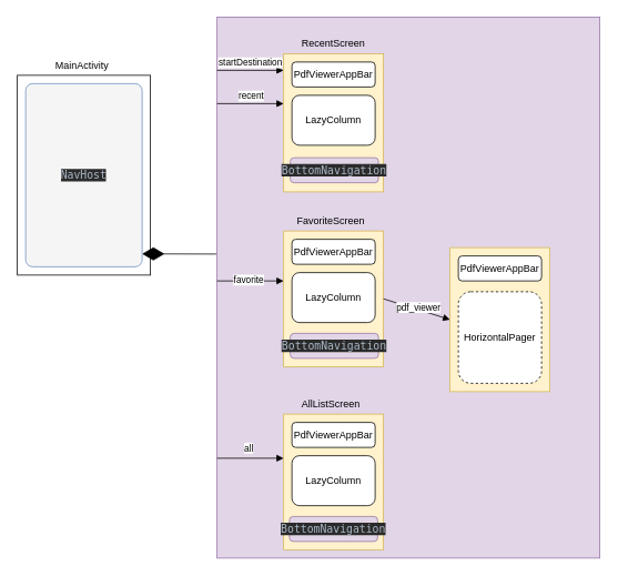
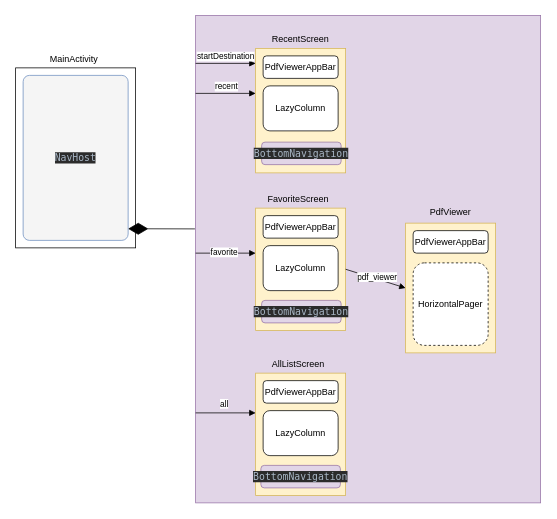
  <mxCell id="0" />
  <mxCell id="1" parent="0" />
  <mxCell id="2" value="" style="rounded=0;whiteSpace=wrap;html=1;fillColor=#e1d5e7;strokeColor=#9673a6;" parent="1" vertex="1"><mxGeometry x="260" y="20" width="460" height="650" as="geometry" /></mxCell>
  <mxCell id="3" value="" style="rounded=0;whiteSpace=wrap;html=1;" parent="1" vertex="1"><mxGeometry x="20" y="90" width="160" height="240" as="geometry" /></mxCell>
  <mxCell id="4" value="&lt;div style=&quot;background-color:#2b2b2b;color:#a9b7c6;font-family:'JetBrains Mono',monospace;font-size:9.8pt;&quot;&gt;&lt;pre&gt;NavHost&lt;/pre&gt;&lt;/div&gt;" style="rounded=1;whiteSpace=wrap;html=1;arcSize=6;fillColor=#f5f5f5;strokeColor=#6c8ebf;" parent="1" vertex="1"><mxGeometry x="30" y="100" width="140" height="220" as="geometry" /></mxCell>
  <mxCell id="5" value="MainActivity" style="text;html=1;strokeColor=none;fillColor=none;align=center;verticalAlign=middle;whiteSpace=wrap;rounded=0;" parent="1" vertex="1"><mxGeometry x="68" y="63" width="60" height="30" as="geometry" /></mxCell>
  <mxCell id="6" value="startDestination" style="html=1;verticalAlign=bottom;endArrow=block;curved=0;rounded=0;" parent="1" edge="1"><mxGeometry width="80" relative="1" as="geometry"><mxPoint x="260" y="84" as="sourcePoint" /><mxPoint x="340" y="84" as="targetPoint" /></mxGeometry></mxCell>
  <mxCell id="7" value="" style="rounded=0;whiteSpace=wrap;html=1;fillColor=#fff2cc;strokeColor=#d6b656;" parent="1" vertex="1"><mxGeometry x="340" y="64" width="120" height="166" as="geometry" /></mxCell>
  <mxCell id="8" value="RecentScreen" style="text;html=1;strokeColor=none;fillColor=none;align=center;verticalAlign=middle;whiteSpace=wrap;rounded=0;" parent="1" vertex="1"><mxGeometry x="370" y="37" width="60" height="30" as="geometry" /></mxCell>
  <mxCell id="9" value="PdfViewerAppBar" style="rounded=1;whiteSpace=wrap;html=1;" parent="1" vertex="1"><mxGeometry x="350" y="74" width="100" height="30" as="geometry" /></mxCell>
  <mxCell id="10" value="LazyColumn" style="rounded=1;whiteSpace=wrap;html=1;" parent="1" vertex="1"><mxGeometry x="350" y="114" width="100" height="60" as="geometry" /></mxCell>
  <mxCell id="11" value="" style="endArrow=diamondThin;endFill=1;endSize=24;html=1;rounded=0;entryX=1;entryY=0.5;entryDx=0;entryDy=0;exitX=-0.002;exitY=0.438;exitDx=0;exitDy=0;exitPerimeter=0;" parent="1" edge="1" source="2"><mxGeometry width="160" relative="1" as="geometry"><mxPoint x="320" y="305" as="sourcePoint" /><mxPoint x="170" y="304.5" as="targetPoint" /></mxGeometry></mxCell>
  <mxCell id="12" value="" style="rounded=0;whiteSpace=wrap;html=1;fillColor=#fff2cc;strokeColor=#d6b656;" parent="1" vertex="1"><mxGeometry x="340" y="277" width="120" height="163" as="geometry" /></mxCell>
  <mxCell id="13" value="FavoriteScreen" style="text;html=1;strokeColor=none;fillColor=none;align=center;verticalAlign=middle;whiteSpace=wrap;rounded=0;" parent="1" vertex="1"><mxGeometry x="367" y="250" width="60" height="30" as="geometry" /></mxCell>
  <mxCell id="14" value="PdfViewerAppBar" style="rounded=1;whiteSpace=wrap;html=1;" parent="1" vertex="1"><mxGeometry x="350" y="287" width="100" height="30" as="geometry" /></mxCell>
  <mxCell id="15" value="LazyColumn" style="rounded=1;whiteSpace=wrap;html=1;" parent="1" vertex="1"><mxGeometry x="350" y="327" width="100" height="60" as="geometry" /></mxCell>
  <mxCell id="16" value="" style="html=1;verticalAlign=bottom;endArrow=block;curved=0;rounded=0;fontSize=8;entryX=0;entryY=0.5;entryDx=0;entryDy=0;exitX=1;exitY=0.5;exitDx=0;exitDy=0;" parent="1" source="12" target="18" edge="1"><mxGeometry width="80" relative="1" as="geometry"><mxPoint x="470" y="134" as="sourcePoint" /><mxPoint x="540" y="134" as="targetPoint" /></mxGeometry></mxCell>
  <mxCell id="17" value="pdf_viewer" style="edgeLabel;html=1;align=center;verticalAlign=middle;resizable=0;points=[];" vertex="1" connectable="0" parent="16"><mxGeometry x="0.024" y="3" relative="1" as="geometry"><mxPoint as="offset" /></mxGeometry></mxCell>
  <mxCell id="18" value="" style="rounded=0;whiteSpace=wrap;html=1;fillColor=#fff2cc;strokeColor=#d6b656;" parent="1" vertex="1"><mxGeometry x="540" y="297" width="120" height="173" as="geometry" /></mxCell>
  <mxCell id="19" value="PdfViewerAppBar" style="rounded=1;whiteSpace=wrap;html=1;" parent="1" vertex="1"><mxGeometry x="550" y="307" width="100" height="30" as="geometry" /></mxCell>
  <mxCell id="20" value="HorizontalPager" style="rounded=1;whiteSpace=wrap;html=1;dashed=1;" parent="1" vertex="1"><mxGeometry x="550" y="350" width="100" height="110" as="geometry" /></mxCell>
+ <mxCell id="21" value="PdfViewer" style="text;html=1;strokeColor=none;fillColor=none;align=center;verticalAlign=middle;whiteSpace=wrap;rounded=0;" parent="1" vertex="1"><mxGeometry x="570" y="267" width="60" height="30" as="geometry" /></mxCell>
  <mxCell id="22" value="" style="rounded=0;whiteSpace=wrap;html=1;fillColor=#fff2cc;strokeColor=#d6b656;" vertex="1" parent="1"><mxGeometry x="340" y="497" width="120" height="163" as="geometry" /></mxCell>
  <mxCell id="23" value="AllListScreen" style="text;html=1;strokeColor=none;fillColor=none;align=center;verticalAlign=middle;whiteSpace=wrap;rounded=0;" vertex="1" parent="1"><mxGeometry x="367" y="470" width="60" height="30" as="geometry" /></mxCell>
  <mxCell id="24" value="PdfViewerAppBar" style="rounded=1;whiteSpace=wrap;html=1;" vertex="1" parent="1"><mxGeometry x="350" y="507" width="100" height="30" as="geometry" /></mxCell>
  <mxCell id="25" value="LazyColumn" style="rounded=1;whiteSpace=wrap;html=1;" vertex="1" parent="1"><mxGeometry x="350" y="547" width="100" height="60" as="geometry" /></mxCell>
  <mxCell id="26" value="&lt;div style=&quot;background-color:#2b2b2b;color:#a9b7c6;font-family:'JetBrains Mono',monospace;font-size:9.8pt;&quot;&gt;&lt;pre&gt;BottomNavigation&lt;/pre&gt;&lt;/div&gt;" style="rounded=1;whiteSpace=wrap;html=1;fillColor=#e1d5e7;strokeColor=#9673a6;fontSize=10;" parent="1" vertex="1"><mxGeometry x="348" y="189" width="106" height="30" as="geometry" /></mxCell>
  <mxCell id="27" value="&lt;div style=&quot;background-color:#2b2b2b;color:#a9b7c6;font-family:'JetBrains Mono',monospace;font-size:9.8pt;&quot;&gt;&lt;pre&gt;BottomNavigation&lt;/pre&gt;&lt;/div&gt;" style="rounded=1;whiteSpace=wrap;html=1;fillColor=#e1d5e7;strokeColor=#9673a6;fontSize=10;" vertex="1" parent="1"><mxGeometry x="348" y="400" width="106" height="30" as="geometry" /></mxCell>
  <mxCell id="28" value="&lt;div style=&quot;background-color:#2b2b2b;color:#a9b7c6;font-family:'JetBrains Mono',monospace;font-size:9.8pt;&quot;&gt;&lt;pre&gt;BottomNavigation&lt;/pre&gt;&lt;/div&gt;" style="rounded=1;whiteSpace=wrap;html=1;fillColor=#e1d5e7;strokeColor=#9673a6;fontSize=10;" vertex="1" parent="1"><mxGeometry x="347" y="620" width="106" height="30" as="geometry" /></mxCell>
  <mxCell id="29" value="" style="html=1;verticalAlign=bottom;endArrow=block;curved=0;rounded=0;" edge="1" parent="1"><mxGeometry width="80" relative="1" as="geometry"><mxPoint x="260" y="337" as="sourcePoint" /><mxPoint x="340" y="337" as="targetPoint" /></mxGeometry></mxCell>
  <mxCell id="30" value="favorite" style="edgeLabel;html=1;align=center;verticalAlign=middle;resizable=0;points=[];" vertex="1" connectable="0" parent="29"><mxGeometry x="-0.075" y="2" relative="1" as="geometry"><mxPoint as="offset" /></mxGeometry></mxCell>
  <mxCell id="31" value="" style="html=1;verticalAlign=bottom;endArrow=block;curved=0;rounded=0;" edge="1" parent="1"><mxGeometry width="80" relative="1" as="geometry"><mxPoint x="260" y="550" as="sourcePoint" /><mxPoint x="340" y="550" as="targetPoint" /></mxGeometry></mxCell>
  <mxCell id="32" value="all" style="edgeLabel;html=1;align=center;verticalAlign=middle;resizable=0;points=[];" vertex="1" connectable="0" parent="31"><mxGeometry x="-0.075" y="1" relative="1" as="geometry"><mxPoint y="-12" as="offset" /></mxGeometry></mxCell>
  <mxCell id="33" value="" style="html=1;verticalAlign=bottom;endArrow=block;curved=0;rounded=0;" edge="1" parent="1"><mxGeometry width="80" relative="1" as="geometry"><mxPoint x="260" y="124" as="sourcePoint" /><mxPoint x="340" y="124" as="targetPoint" /></mxGeometry></mxCell>
  <mxCell id="34" value="recent" style="edgeLabel;html=1;align=center;verticalAlign=middle;resizable=0;points=[];" vertex="1" connectable="0" parent="33"><mxGeometry x="-0.3" y="-1" relative="1" as="geometry"><mxPoint x="12" y="-11" as="offset" /></mxGeometry></mxCell>
